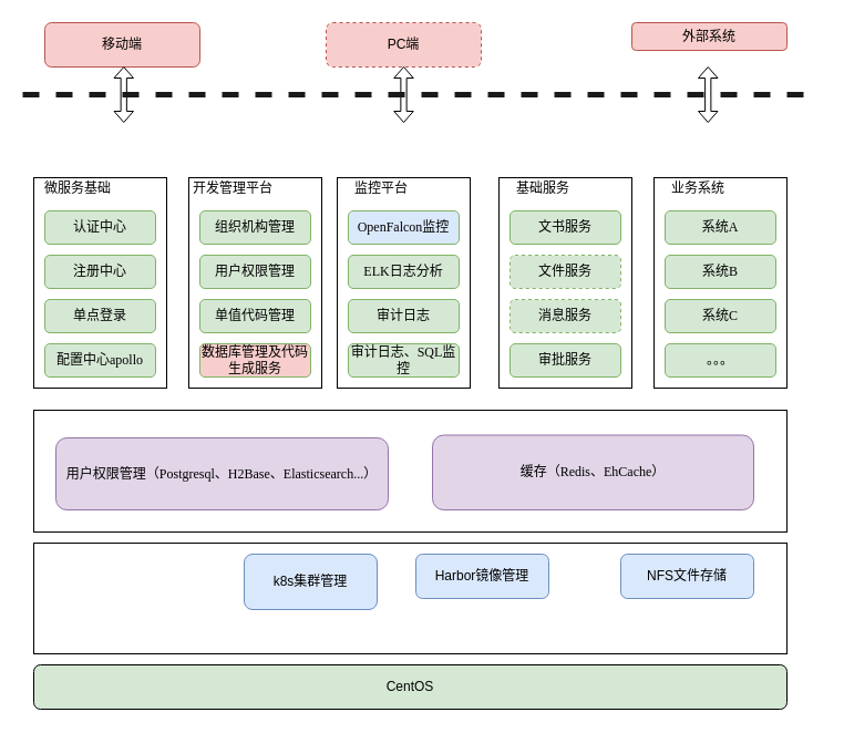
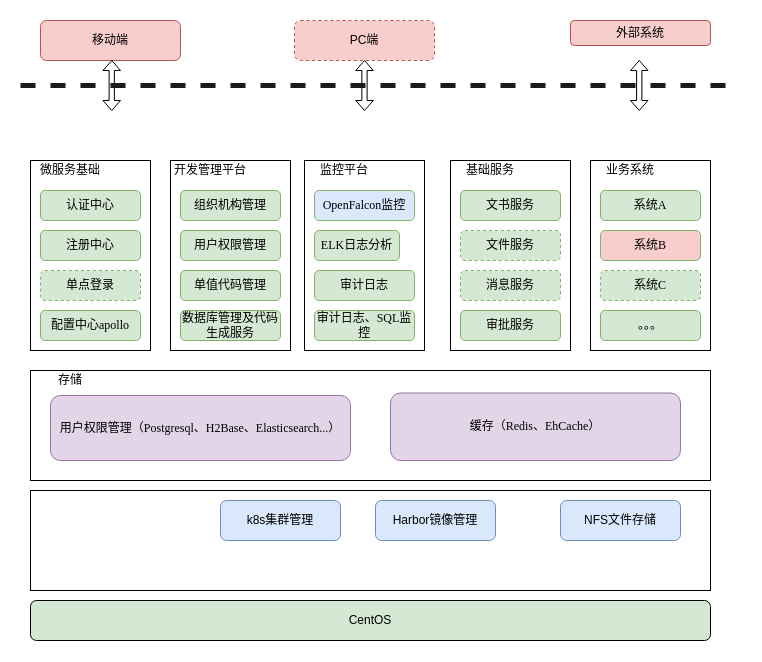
  <mxCell id="0" />
  <mxCell id="1" parent="0" />
  <mxCell id="2" value="" style="rounded=0;whiteSpace=wrap;html=1;strokeWidth=1;fontFamily=Garamond;fontSize=12;" vertex="1" parent="1"><mxGeometry x="30" y="160" width="120" height="190" as="geometry" /></mxCell>
  <mxCell id="3" value="CentOS" style="rounded=1;whiteSpace=wrap;html=1;fillColor=#d5e8d4;" vertex="1" parent="1"><mxGeometry x="30" y="600" width="680" height="40" as="geometry" /></mxCell>
  <mxCell id="4" value="" style="rounded=0;whiteSpace=wrap;html=1;" vertex="1" parent="1"><mxGeometry x="30" y="490" width="680" height="100" as="geometry" /></mxCell>
- <mxCell id="5" value="k8s集群管理" style="rounded=1;whiteSpace=wrap;html=1;fillColor=#dae8fc;strokeColor=#6c8ebf;" vertex="1" parent="1"><mxGeometry x="220" y="500" width="120" height="50" as="geometry" /></mxCell>
+ <mxCell id="5" value="k8s集群管理" style="rounded=1;whiteSpace=wrap;html=1;fillColor=#dae8fc;strokeColor=#6c8ebf;" vertex="1" parent="1"><mxGeometry x="220" y="500" width="120" height="40" as="geometry" /></mxCell>
  <mxCell id="6" value="Harbor镜像管理" style="rounded=1;whiteSpace=wrap;html=1;fillColor=#dae8fc;strokeColor=#6c8ebf;" vertex="1" parent="1"><mxGeometry x="375" y="500" width="120" height="40" as="geometry" /></mxCell>
  <mxCell id="7" value="NFS文件存储" style="rounded=1;whiteSpace=wrap;html=1;fillColor=#dae8fc;strokeColor=#6c8ebf;" vertex="1" parent="1"><mxGeometry x="560" y="500" width="120" height="40" as="geometry" /></mxCell>
  <mxCell id="8" value="PC端" style="rounded=1;whiteSpace=wrap;html=1;fillColor=#f8cecc;strokeColor=#b85450;dashed=1;" vertex="1" parent="1"><mxGeometry x="294" y="20" width="140" height="40" as="geometry" /></mxCell>
  <mxCell id="9" value="移动端" style="rounded=1;whiteSpace=wrap;html=1;fillColor=#f8cecc;strokeColor=#b85450;" vertex="1" parent="1"><mxGeometry x="40" y="20" width="140" height="40" as="geometry" /></mxCell>
  <mxCell id="10" value="外部系统" style="rounded=1;whiteSpace=wrap;html=1;fillColor=#f8cecc;strokeColor=#b85450;" vertex="1" parent="1"><mxGeometry x="570" y="20" width="140" height="25" as="geometry" /></mxCell>
  <mxCell id="11" value="" style="shape=doubleArrow;direction=south;whiteSpace=wrap;html=1;" vertex="1" parent="1"><mxGeometry x="102.5" y="60" width="17.5" height="50" as="geometry" /></mxCell>
  <mxCell id="12" value="" style="shape=doubleArrow;direction=south;whiteSpace=wrap;html=1;" vertex="1" parent="1"><mxGeometry x="355.25" y="60" width="17.5" height="50" as="geometry" /></mxCell>
  <mxCell id="13" value="" style="shape=doubleArrow;direction=south;whiteSpace=wrap;html=1;" vertex="1" parent="1"><mxGeometry x="630" y="60" width="17.5" height="50" as="geometry" /></mxCell>
  <mxCell id="14" value="" style="line;strokeWidth=5;align=left;verticalAlign=middle;spacingTop=-1;spacingLeft=3;spacingRight=3;rotatable=0;labelPosition=right;points=[];portConstraint=eastwest;dashed=1;strokeColor=#1A1A1A;" vertex="1" parent="1"><mxGeometry x="20" y="81" width="720" height="8" as="geometry" /></mxCell>
  <mxCell id="15" value="认证中心" style="rounded=1;whiteSpace=wrap;html=1;strokeColor=#82b366;strokeWidth=1;fillColor=#d5e8d4;fontFamily=Garamond;fontSize=12;" vertex="1" parent="1"><mxGeometry x="40" y="190" width="100" height="30" as="geometry" /></mxCell>
  <mxCell id="16" value="注册中心" style="rounded=1;whiteSpace=wrap;html=1;strokeColor=#82b366;strokeWidth=1;fillColor=#d5e8d4;fontFamily=Garamond;fontSize=12;" vertex="1" parent="1"><mxGeometry x="40" y="230" width="100" height="30" as="geometry" /></mxCell>
  <mxCell id="17" value="微服务基础" style="text;html=1;strokeColor=none;fillColor=none;align=center;verticalAlign=middle;whiteSpace=wrap;rounded=0;dashed=1;fontFamily=Garamond;fontSize=12;" vertex="1" parent="1"><mxGeometry x="30" y="160" width="80" height="20" as="geometry" /></mxCell>
- <mxCell id="18" value="单点登录" style="rounded=1;whiteSpace=wrap;html=1;strokeColor=#82b366;strokeWidth=1;fillColor=#d5e8d4;fontFamily=Garamond;fontSize=12;" vertex="1" parent="1"><mxGeometry x="40" y="270" width="100" height="30" as="geometry" /></mxCell>
+ <mxCell id="18" value="单点登录" style="rounded=1;whiteSpace=wrap;html=1;strokeColor=#82b366;strokeWidth=1;fillColor=#d5e8d4;fontFamily=Garamond;fontSize=12;dashed=1;" vertex="1" parent="1"><mxGeometry x="40" y="270" width="100" height="30" as="geometry" /></mxCell>
  <mxCell id="19" value="" style="rounded=0;whiteSpace=wrap;html=1;strokeWidth=1;fontFamily=Garamond;fontSize=12;" vertex="1" parent="1"><mxGeometry x="170" y="160" width="120" height="190" as="geometry" /></mxCell>
  <mxCell id="20" value="组织机构管理" style="rounded=1;whiteSpace=wrap;html=1;strokeColor=#82b366;strokeWidth=1;fillColor=#d5e8d4;fontFamily=Garamond;fontSize=12;" vertex="1" parent="1"><mxGeometry x="180" y="190" width="100" height="30" as="geometry" /></mxCell>
  <mxCell id="21" value="用户权限管理" style="rounded=1;whiteSpace=wrap;html=1;strokeColor=#82b366;strokeWidth=1;fillColor=#d5e8d4;fontFamily=Garamond;fontSize=12;" vertex="1" parent="1"><mxGeometry x="180" y="230" width="100" height="30" as="geometry" /></mxCell>
  <mxCell id="22" value="开发管理平台" style="text;html=1;strokeColor=none;fillColor=none;align=center;verticalAlign=middle;whiteSpace=wrap;rounded=0;dashed=1;fontFamily=Garamond;fontSize=12;" vertex="1" parent="1"><mxGeometry x="170" y="160" width="80" height="20" as="geometry" /></mxCell>
  <mxCell id="23" value="单值代码管理" style="rounded=1;whiteSpace=wrap;html=1;strokeColor=#82b366;strokeWidth=1;fillColor=#d5e8d4;fontFamily=Garamond;fontSize=12;" vertex="1" parent="1"><mxGeometry x="180" y="270" width="100" height="30" as="geometry" /></mxCell>
  <mxCell id="24" value="" style="rounded=0;whiteSpace=wrap;html=1;strokeWidth=1;fontFamily=Garamond;fontSize=12;" vertex="1" parent="1"><mxGeometry x="304" y="160" width="120" height="190" as="geometry" /></mxCell>
  <mxCell id="25" value="OpenFalcon监控" style="rounded=1;whiteSpace=wrap;html=1;strokeColor=#82b366;strokeWidth=1;fillColor=#dae8fc;fontFamily=Garamond;fontSize=12;" vertex="1" parent="1"><mxGeometry x="314" y="190" width="100" height="30" as="geometry" /></mxCell>
- <mxCell id="26" value="ELK日志分析" style="rounded=1;whiteSpace=wrap;html=1;strokeColor=#82b366;strokeWidth=1;fillColor=#d5e8d4;fontFamily=Garamond;fontSize=12;" vertex="1" parent="1"><mxGeometry x="314" y="230" width="100" height="30" as="geometry" /></mxCell>
+ <mxCell id="26" value="ELK日志分析" style="rounded=1;whiteSpace=wrap;html=1;strokeColor=#82b366;strokeWidth=1;fillColor=#d5e8d4;fontFamily=Garamond;fontSize=12;" vertex="1" parent="1"><mxGeometry x="314" y="230" width="85" height="30" as="geometry" /></mxCell>
  <mxCell id="27" value="监控平台" style="text;html=1;strokeColor=none;fillColor=none;align=center;verticalAlign=middle;whiteSpace=wrap;rounded=0;dashed=1;fontFamily=Garamond;fontSize=12;" vertex="1" parent="1"><mxGeometry x="304" y="160" width="80" height="20" as="geometry" /></mxCell>
  <mxCell id="28" value="审计日志" style="rounded=1;whiteSpace=wrap;html=1;strokeColor=#82b366;strokeWidth=1;fillColor=#d5e8d4;fontFamily=Garamond;fontSize=12;" vertex="1" parent="1"><mxGeometry x="314" y="270" width="100" height="30" as="geometry" /></mxCell>
  <mxCell id="29" value="审计日志、SQL监控" style="rounded=1;whiteSpace=wrap;html=1;strokeColor=#82b366;strokeWidth=1;fillColor=#d5e8d4;fontFamily=Garamond;fontSize=12;" vertex="1" parent="1"><mxGeometry x="314" y="310" width="100" height="30" as="geometry" /></mxCell>
  <mxCell id="30" value="配置中心apollo" style="rounded=1;whiteSpace=wrap;html=1;strokeColor=#82b366;strokeWidth=1;fillColor=#d5e8d4;fontFamily=Garamond;fontSize=12;" vertex="1" parent="1"><mxGeometry x="40" y="310" width="100" height="30" as="geometry" /></mxCell>
  <mxCell id="31" value="" style="rounded=0;whiteSpace=wrap;html=1;strokeWidth=1;fontFamily=Garamond;fontSize=12;" vertex="1" parent="1"><mxGeometry x="590" y="160" width="120" height="190" as="geometry" /></mxCell>
  <mxCell id="32" value="业务系统" style="text;html=1;strokeColor=none;fillColor=none;align=center;verticalAlign=middle;whiteSpace=wrap;rounded=0;dashed=1;fontFamily=Garamond;fontSize=12;" vertex="1" parent="1"><mxGeometry x="590" y="160" width="80" height="20" as="geometry" /></mxCell>
  <mxCell id="33" value="" style="rounded=0;whiteSpace=wrap;html=1;strokeWidth=1;fontFamily=Garamond;fontSize=12;" vertex="1" parent="1"><mxGeometry x="30" y="370" width="680" height="110" as="geometry" /></mxCell>
+ <mxCell id="34" value="存储" style="text;html=1;strokeColor=none;fillColor=none;align=center;verticalAlign=middle;whiteSpace=wrap;rounded=0;dashed=1;fontFamily=Garamond;fontSize=12;" vertex="1" parent="1"><mxGeometry x="30" y="370" width="80" height="20" as="geometry" /></mxCell>
  <mxCell id="35" value="用户权限管理（Postgresql、H2Base、Elasticsearch...）" style="rounded=1;whiteSpace=wrap;html=1;strokeColor=#9673a6;strokeWidth=1;fillColor=#e1d5e7;fontFamily=Garamond;fontSize=12;" vertex="1" parent="1"><mxGeometry x="50" y="395" width="300" height="65" as="geometry" /></mxCell>
  <mxCell id="36" value="" style="rounded=0;whiteSpace=wrap;html=1;strokeWidth=1;fontFamily=Garamond;fontSize=12;" vertex="1" parent="1"><mxGeometry x="450" y="160" width="120" height="190" as="geometry" /></mxCell>
  <mxCell id="37" value="文书服务" style="rounded=1;whiteSpace=wrap;html=1;strokeColor=#82b366;strokeWidth=1;fillColor=#d5e8d4;fontFamily=Garamond;fontSize=12;" vertex="1" parent="1"><mxGeometry x="460" y="190" width="100" height="30" as="geometry" /></mxCell>
  <mxCell id="38" value="文件服务" style="rounded=1;whiteSpace=wrap;html=1;strokeColor=#82b366;strokeWidth=1;fillColor=#d5e8d4;fontFamily=Garamond;fontSize=12;dashed=1;" vertex="1" parent="1"><mxGeometry x="460" y="230" width="100" height="30" as="geometry" /></mxCell>
  <mxCell id="39" value="基础服务" style="text;html=1;strokeColor=none;fillColor=none;align=center;verticalAlign=middle;whiteSpace=wrap;rounded=0;dashed=1;fontFamily=Garamond;fontSize=12;" vertex="1" parent="1"><mxGeometry x="450" y="160" width="80" height="20" as="geometry" /></mxCell>
  <mxCell id="40" value="消息服务" style="rounded=1;whiteSpace=wrap;html=1;strokeColor=#82b366;strokeWidth=1;fillColor=#d5e8d4;fontFamily=Garamond;fontSize=12;dashed=1;" vertex="1" parent="1"><mxGeometry x="460" y="270" width="100" height="30" as="geometry" /></mxCell>
  <mxCell id="41" value="审批服务" style="rounded=1;whiteSpace=wrap;html=1;strokeColor=#82b366;strokeWidth=1;fillColor=#d5e8d4;fontFamily=Garamond;fontSize=12;" vertex="1" parent="1"><mxGeometry x="460" y="310" width="100" height="30" as="geometry" /></mxCell>
- <mxCell id="42" value="数据库管理及代码生成服务" style="rounded=1;whiteSpace=wrap;html=1;strokeColor=#82b366;strokeWidth=1;fillColor=#f8cecc;fontFamily=Garamond;fontSize=12;" vertex="1" parent="1"><mxGeometry x="180" y="310" width="100" height="30" as="geometry" /></mxCell>
+ <mxCell id="42" value="数据库管理及代码生成服务" style="rounded=1;whiteSpace=wrap;html=1;strokeColor=#82b366;strokeWidth=1;fillColor=#d5e8d4;fontFamily=Garamond;fontSize=12;" vertex="1" parent="1"><mxGeometry x="180" y="310" width="100" height="30" as="geometry" /></mxCell>
  <mxCell id="43" value="系统A" style="rounded=1;whiteSpace=wrap;html=1;strokeColor=#82b366;strokeWidth=1;fillColor=#d5e8d4;fontFamily=Garamond;fontSize=12;" vertex="1" parent="1"><mxGeometry x="600" y="190" width="100" height="30" as="geometry" /></mxCell>
- <mxCell id="44" value="系统B" style="rounded=1;whiteSpace=wrap;html=1;strokeColor=#82b366;strokeWidth=1;fillColor=#d5e8d4;fontFamily=Garamond;fontSize=12;" vertex="1" parent="1"><mxGeometry x="600" y="230" width="100" height="30" as="geometry" /></mxCell>
- <mxCell id="45" value="系统C" style="rounded=1;whiteSpace=wrap;html=1;strokeColor=#82b366;strokeWidth=1;fillColor=#d5e8d4;fontFamily=Garamond;fontSize=12;" vertex="1" parent="1"><mxGeometry x="600" y="270" width="100" height="30" as="geometry" /></mxCell>
+ <mxCell id="44" value="系统B" style="rounded=1;whiteSpace=wrap;html=1;strokeColor=#82b366;strokeWidth=1;fillColor=#f8cecc;fontFamily=Garamond;fontSize=12;" vertex="1" parent="1"><mxGeometry x="600" y="230" width="100" height="30" as="geometry" /></mxCell>
+ <mxCell id="45" value="系统C" style="rounded=1;whiteSpace=wrap;html=1;strokeColor=#82b366;strokeWidth=1;fillColor=#d5e8d4;fontFamily=Garamond;fontSize=12;dashed=1;" vertex="1" parent="1"><mxGeometry x="600" y="270" width="100" height="30" as="geometry" /></mxCell>
  <mxCell id="46" value="。。。" style="rounded=1;whiteSpace=wrap;html=1;strokeColor=#82b366;strokeWidth=1;fillColor=#d5e8d4;fontFamily=Garamond;fontSize=12;" vertex="1" parent="1"><mxGeometry x="600" y="310" width="100" height="30" as="geometry" /></mxCell>
  <mxCell id="47" value="缓存（Redis、EhCache）" style="rounded=1;whiteSpace=wrap;html=1;strokeColor=#9673a6;strokeWidth=1;fillColor=#e1d5e7;fontFamily=Garamond;fontSize=12;" vertex="1" parent="1"><mxGeometry x="390" y="392.5" width="290" height="67.5" as="geometry" /></mxCell>
